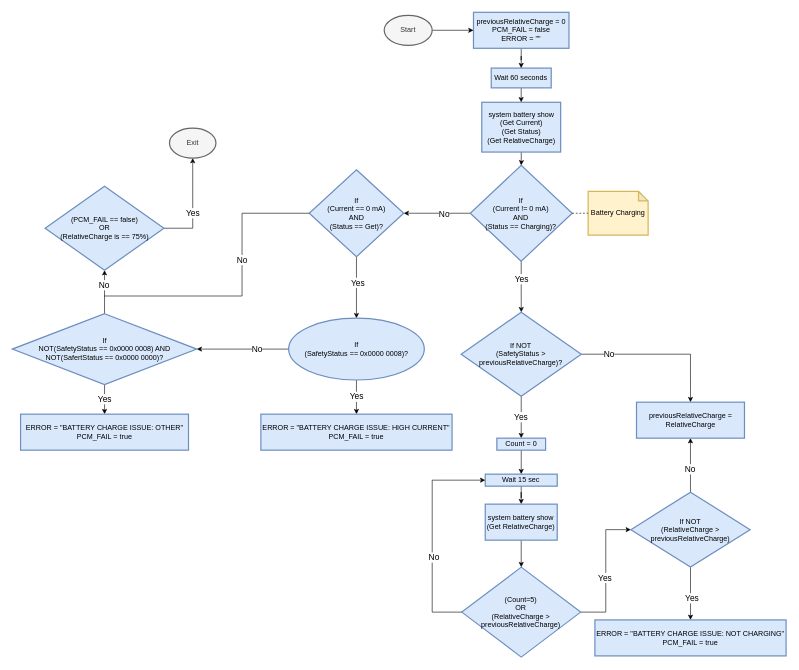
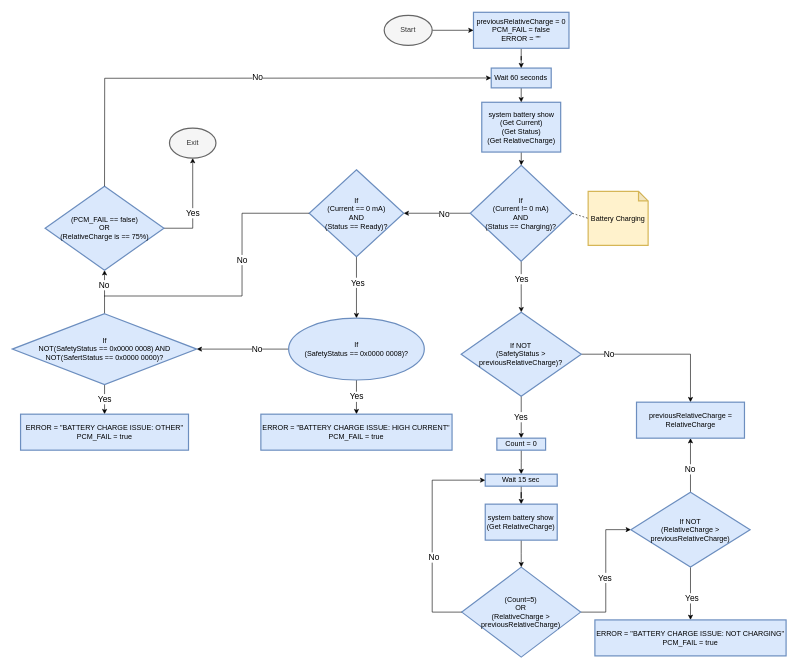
  <mxCell id="0" />
  <mxCell id="1" parent="0" />
  <mxCell id="2" value="" style="edgeStyle=orthogonalEdgeStyle;rounded=0;orthogonalLoop=1;jettySize=auto;html=1;" parent="1" source="6" target="9" edge="1"><mxGeometry relative="1" as="geometry" /></mxCell>
  <mxCell id="3" value="&lt;font style=&quot;font-size: 14px;&quot;&gt;No&lt;/font&gt;" style="edgeLabel;html=1;align=center;verticalAlign=middle;resizable=0;points=[];container=0;" parent="2" vertex="1" connectable="0"><mxGeometry x="-0.206" relative="1" as="geometry"><mxPoint as="offset" /></mxGeometry></mxCell>
  <mxCell id="4" value="" style="edgeStyle=orthogonalEdgeStyle;rounded=0;orthogonalLoop=1;jettySize=auto;html=1;" parent="1" source="6" target="13" edge="1"><mxGeometry relative="1" as="geometry" /></mxCell>
  <mxCell id="5" value="&lt;font style=&quot;font-size: 14px;&quot;&gt;Yes&lt;/font&gt;" style="edgeLabel;html=1;align=center;verticalAlign=middle;resizable=0;points=[];container=0;spacing=2;" parent="4" vertex="1" connectable="0"><mxGeometry x="-0.298" relative="1" as="geometry"><mxPoint as="offset" /></mxGeometry></mxCell>
  <mxCell id="6" value="&lt;div&gt;&lt;span style=&quot;background-color: initial;&quot;&gt;If&lt;/span&gt;&lt;/div&gt;&lt;div&gt;&lt;span style=&quot;background-color: initial;&quot;&gt;(Current != 0 mA)&lt;/span&gt;&lt;/div&gt;&lt;div&gt;&lt;span style=&quot;background-color: initial;&quot;&gt;AND&lt;/span&gt;&lt;/div&gt;&lt;div&gt;&lt;span style=&quot;background-color: initial;&quot;&gt;(Status == Charging)?&lt;/span&gt;&lt;/div&gt;" style="rhombus;whiteSpace=wrap;html=1;direction=west;container=0;strokeWidth=2;fillColor=#dae8fc;strokeColor=#6c8ebf;" parent="1" vertex="1"><mxGeometry x="783.44" y="275" width="170" height="160" as="geometry" /></mxCell>
  <mxCell id="7" value="" style="edgeStyle=orthogonalEdgeStyle;rounded=0;orthogonalLoop=1;jettySize=auto;html=1;" parent="1" source="9" target="29" edge="1"><mxGeometry relative="1" as="geometry" /></mxCell>
  <mxCell id="8" value="&lt;font style=&quot;font-size: 14px;&quot;&gt;Yes&lt;/font&gt;" style="edgeLabel;html=1;align=center;verticalAlign=middle;resizable=0;points=[];container=0;" parent="7" vertex="1" connectable="0"><mxGeometry x="-0.164" y="2" relative="1" as="geometry"><mxPoint as="offset" /></mxGeometry></mxCell>
- <mxCell id="9" value="&lt;div&gt;If&lt;/div&gt;(Current == 0 mA)&lt;div&gt;AND&lt;/div&gt;&lt;div&gt;(Status == Get)?&lt;br&gt;&lt;/div&gt;" style="rhombus;whiteSpace=wrap;html=1;container=0;strokeWidth=2;fillColor=#dae8fc;strokeColor=#6c8ebf;" parent="1" vertex="1"><mxGeometry x="514.99" y="282.5" width="157.5" height="145" as="geometry" /></mxCell>
+ <mxCell id="9" value="&lt;div&gt;If&lt;/div&gt;(Current == 0 mA)&lt;div&gt;AND&lt;/div&gt;&lt;div&gt;(Status == Ready)?&lt;br&gt;&lt;/div&gt;" style="rhombus;whiteSpace=wrap;html=1;container=0;strokeWidth=2;fillColor=#dae8fc;strokeColor=#6c8ebf;" parent="1" vertex="1"><mxGeometry x="514.99" y="282.5" width="157.5" height="145" as="geometry" /></mxCell>
  <mxCell id="10" value="&lt;font style=&quot;font-size: 14px;&quot;&gt;Yes&lt;/font&gt;" style="edgeStyle=orthogonalEdgeStyle;rounded=0;orthogonalLoop=1;jettySize=auto;html=1;" parent="1" source="13" target="15" edge="1"><mxGeometry x="0.011" relative="1" as="geometry"><mxPoint as="offset" /></mxGeometry></mxCell>
  <mxCell id="11" value="" style="edgeStyle=orthogonalEdgeStyle;rounded=0;orthogonalLoop=1;jettySize=auto;html=1;entryX=0.5;entryY=0;entryDx=0;entryDy=0;" parent="1" source="13" target="30" edge="1"><mxGeometry relative="1" as="geometry"><mxPoint x="1270" y="910" as="targetPoint" /></mxGeometry></mxCell>
  <mxCell id="12" value="&lt;font style=&quot;font-size: 14px;&quot;&gt;No&lt;/font&gt;" style="edgeLabel;html=1;align=center;verticalAlign=middle;resizable=0;points=[];container=0;" parent="11" vertex="1" connectable="0"><mxGeometry x="-0.648" y="1" relative="1" as="geometry"><mxPoint as="offset" /></mxGeometry></mxCell>
  <mxCell id="13" value="&lt;div style=&quot;&quot;&gt;If NOT&lt;br&gt;&lt;/div&gt;&lt;div style=&quot;&quot;&gt;&lt;span style=&quot;background-color: initial;&quot;&gt;(SafetyStatus &amp;gt; previousRelativeCharge)?&lt;/span&gt;&lt;/div&gt;" style="rhombus;whiteSpace=wrap;html=1;align=center;container=0;strokeWidth=2;fillColor=#dae8fc;strokeColor=#6c8ebf;" parent="1" vertex="1"><mxGeometry x="768.28" y="520" width="200.31" height="140" as="geometry" /></mxCell>
  <mxCell id="14" value="" style="edgeStyle=orthogonalEdgeStyle;rounded=0;orthogonalLoop=1;jettySize=auto;html=1;" parent="1" source="15" target="17" edge="1"><mxGeometry relative="1" as="geometry" /></mxCell>
  <mxCell id="15" value="Count = 0" style="whiteSpace=wrap;html=1;container=0;strokeWidth=2;fillColor=#dae8fc;strokeColor=#6c8ebf;" parent="1" vertex="1"><mxGeometry x="827.81" y="730" width="81.25" height="20" as="geometry" /></mxCell>
  <mxCell id="16" value="" style="edgeStyle=orthogonalEdgeStyle;rounded=0;orthogonalLoop=1;jettySize=auto;html=1;" parent="1" source="17" target="33" edge="1"><mxGeometry relative="1" as="geometry" /></mxCell>
  <mxCell id="17" value="&lt;div&gt;Wait 15 sec&lt;/div&gt;" style="whiteSpace=wrap;html=1;container=0;strokeWidth=2;fillColor=#dae8fc;strokeColor=#6c8ebf;" parent="1" vertex="1"><mxGeometry x="808.44" y="790" width="120" height="20" as="geometry" /></mxCell>
  <mxCell id="18" value="" style="edgeStyle=orthogonalEdgeStyle;rounded=0;orthogonalLoop=1;jettySize=auto;html=1;entryX=0;entryY=0.5;entryDx=0;entryDy=0;" parent="1" source="20" target="25" edge="1"><mxGeometry relative="1" as="geometry" /></mxCell>
  <mxCell id="19" value="&lt;font style=&quot;font-size: 14px;&quot;&gt;Yes&lt;/font&gt;" style="edgeLabel;html=1;align=center;verticalAlign=middle;resizable=0;points=[];container=0;" parent="18" vertex="1" connectable="0"><mxGeometry x="-0.106" y="2" relative="1" as="geometry"><mxPoint as="offset" /></mxGeometry></mxCell>
  <mxCell id="20" value="(Count=5)&lt;div&gt;&lt;span style=&quot;background-color: initial;&quot;&gt;OR&lt;/span&gt;&lt;div&gt;(RelativeCharge &amp;gt; previousRelativeCharge)&lt;br&gt;&lt;/div&gt;&lt;/div&gt;" style="rhombus;whiteSpace=wrap;html=1;container=0;strokeWidth=2;fillColor=#dae8fc;strokeColor=#6c8ebf;" parent="1" vertex="1"><mxGeometry x="769.37" y="945" width="198.14" height="150" as="geometry" /></mxCell>
  <mxCell id="21" value="" style="edgeStyle=orthogonalEdgeStyle;rounded=0;orthogonalLoop=1;jettySize=auto;html=1;" parent="1" source="25" target="30" edge="1"><mxGeometry relative="1" as="geometry" /></mxCell>
  <mxCell id="22" value="&lt;font style=&quot;font-size: 14px;&quot;&gt;No&lt;/font&gt;" style="edgeLabel;html=1;align=center;verticalAlign=middle;resizable=0;points=[];container=0;" parent="21" vertex="1" connectable="0"><mxGeometry x="-0.134" y="1" relative="1" as="geometry"><mxPoint as="offset" /></mxGeometry></mxCell>
  <mxCell id="23" value="" style="edgeStyle=orthogonalEdgeStyle;rounded=0;orthogonalLoop=1;jettySize=auto;html=1;" parent="1" source="25" target="31" edge="1"><mxGeometry relative="1" as="geometry" /></mxCell>
  <mxCell id="24" value="&lt;font style=&quot;font-size: 14px;&quot;&gt;Yes&lt;/font&gt;" style="edgeLabel;html=1;align=center;verticalAlign=middle;resizable=0;points=[];container=0;" parent="23" vertex="1" connectable="0"><mxGeometry x="0.149" y="2" relative="1" as="geometry"><mxPoint as="offset" /></mxGeometry></mxCell>
  <mxCell id="25" value="&lt;div&gt;If NOT&lt;br&gt;&lt;/div&gt;&lt;div&gt;&lt;span style=&quot;background-color: initial;&quot;&gt;(RelativeCharge &amp;gt; previousRelativeCharge)&lt;/span&gt;&lt;/div&gt;" style="rhombus;whiteSpace=wrap;html=1;container=0;strokeWidth=2;fillColor=#dae8fc;strokeColor=#6c8ebf;" parent="1" vertex="1"><mxGeometry x="1051.26" y="820" width="198.74" height="125" as="geometry" /></mxCell>
  <mxCell id="26" value="&lt;font style=&quot;font-size: 14px;&quot;&gt;Yes&lt;/font&gt;" style="edgeStyle=orthogonalEdgeStyle;rounded=0;orthogonalLoop=1;jettySize=auto;html=1;" parent="1" source="29" target="34" edge="1"><mxGeometry x="-0.001" relative="1" as="geometry"><mxPoint as="offset" /></mxGeometry></mxCell>
  <mxCell id="27" value="" style="edgeStyle=orthogonalEdgeStyle;rounded=0;orthogonalLoop=1;jettySize=auto;html=1;" parent="1" source="29" target="38" edge="1"><mxGeometry relative="1" as="geometry" /></mxCell>
  <mxCell id="28" value="&lt;font style=&quot;font-size: 14px;&quot;&gt;No&lt;/font&gt;" style="edgeLabel;html=1;align=center;verticalAlign=middle;resizable=0;points=[];container=0;" parent="27" vertex="1" connectable="0"><mxGeometry x="-0.313" relative="1" as="geometry"><mxPoint as="offset" /></mxGeometry></mxCell>
  <mxCell id="29" value="If&lt;div&gt;(SafetyStatus == 0x0000 0008)?&lt;/div&gt;" style="ellipse;whiteSpace=wrap;html=1;container=0;strokeWidth=2;fillColor=#dae8fc;strokeColor=#6c8ebf;" parent="1" vertex="1"><mxGeometry x="480.62" y="530" width="226.25" height="103" as="geometry" /></mxCell>
  <mxCell id="30" value="previousRelativeCharge = RelativeCharge" style="whiteSpace=wrap;html=1;container=0;strokeWidth=2;fillColor=#dae8fc;strokeColor=#6c8ebf;" parent="1" vertex="1"><mxGeometry x="1060.63" y="670" width="180" height="60" as="geometry" /></mxCell>
  <mxCell id="31" value="&lt;div&gt;ERROR = &quot;BATTERY CHARGE ISSUE: NOT CHARGING&quot;&lt;br&gt;&lt;/div&gt;&lt;div&gt;PCM_FAIL = true&lt;/div&gt;" style="whiteSpace=wrap;html=1;container=0;strokeWidth=2;fillColor=#dae8fc;strokeColor=#6c8ebf;" parent="1" vertex="1"><mxGeometry x="991.26" y="1033" width="318.74" height="60" as="geometry" /></mxCell>
  <mxCell id="32" value="" style="edgeStyle=orthogonalEdgeStyle;rounded=0;orthogonalLoop=1;jettySize=auto;html=1;" parent="1" source="33" target="20" edge="1"><mxGeometry relative="1" as="geometry" /></mxCell>
  <mxCell id="33" value="system battery show (Get&amp;nbsp;&lt;span style=&quot;background-color: initial;&quot;&gt;RelativeCharge)&lt;/span&gt;" style="rounded=0;whiteSpace=wrap;html=1;container=0;strokeWidth=2;fillColor=#dae8fc;strokeColor=#6c8ebf;" parent="1" vertex="1"><mxGeometry x="808.44" y="840" width="120" height="60" as="geometry" /></mxCell>
  <mxCell id="34" value="&lt;div&gt;ERROR = &quot;BATTERY CHARGE ISSUE: HIGH CURRENT&quot;&lt;br&gt;&lt;/div&gt;&lt;div&gt;PCM_FAIL = true&lt;/div&gt;" style="whiteSpace=wrap;html=1;container=0;strokeWidth=2;fillColor=#dae8fc;strokeColor=#6c8ebf;" parent="1" vertex="1"><mxGeometry x="434.37" y="690" width="318.74" height="60" as="geometry" /></mxCell>
  <mxCell id="35" value="&lt;font style=&quot;font-size: 14px;&quot;&gt;Yes&lt;/font&gt;" style="edgeStyle=orthogonalEdgeStyle;rounded=0;orthogonalLoop=1;jettySize=auto;html=1;" parent="1" source="38" target="39" edge="1"><mxGeometry relative="1" as="geometry" /></mxCell>
  <mxCell id="36" value="" style="edgeStyle=orthogonalEdgeStyle;rounded=0;orthogonalLoop=1;jettySize=auto;html=1;" parent="1" source="38" target="50" edge="1"><mxGeometry relative="1" as="geometry" /></mxCell>
  <mxCell id="37" value="&lt;font style=&quot;font-size: 14px;&quot;&gt;No&lt;/font&gt;" style="edgeLabel;html=1;align=center;verticalAlign=middle;resizable=0;points=[];container=0;" vertex="1" connectable="0" parent="36"><mxGeometry x="0.335" y="1" relative="1" as="geometry"><mxPoint as="offset" /></mxGeometry></mxCell>
  <mxCell id="38" value="&lt;div&gt;If&lt;/div&gt;NOT(SafetyStatus == 0x0000 0008) AND NOT(SafertStatus == 0x0000 0000)?" style="rhombus;whiteSpace=wrap;html=1;container=0;strokeWidth=2;fillColor=#dae8fc;strokeColor=#6c8ebf;" parent="1" vertex="1"><mxGeometry x="20" y="522.5" width="307.51" height="118" as="geometry" /></mxCell>
  <mxCell id="39" value="&lt;div&gt;ERROR = &quot;BATTERY CHARGE ISSUE: OTHER&quot;&lt;br&gt;&lt;/div&gt;&lt;div&gt;PCM_FAIL = true&lt;/div&gt;" style="whiteSpace=wrap;html=1;container=0;strokeWidth=2;fillColor=#dae8fc;strokeColor=#6c8ebf;" parent="1" vertex="1"><mxGeometry x="33.75" y="690" width="280" height="60" as="geometry" /></mxCell>
  <mxCell id="40" value="" style="edgeStyle=orthogonalEdgeStyle;rounded=0;orthogonalLoop=1;jettySize=auto;html=1;" parent="1" source="41" target="6" edge="1"><mxGeometry relative="1" as="geometry" /></mxCell>
  <mxCell id="41" value="system battery show&lt;div&gt;(Get&amp;nbsp;Current)&lt;br&gt;(Get Status)&lt;/div&gt;&lt;div&gt;(Get&amp;nbsp;RelativeCharge)&lt;/div&gt;" style="rounded=0;whiteSpace=wrap;html=1;container=0;strokeWidth=2;fillColor=#dae8fc;strokeColor=#6c8ebf;" parent="1" vertex="1"><mxGeometry x="802.65" y="170" width="131.56" height="83" as="geometry" /></mxCell>
  <mxCell id="42" value="" style="edgeStyle=orthogonalEdgeStyle;rounded=0;orthogonalLoop=1;jettySize=auto;html=1;" parent="1" source="43" target="41" edge="1"><mxGeometry relative="1" as="geometry" /></mxCell>
  <mxCell id="43" value="Wait 60 seconds" style="rounded=0;whiteSpace=wrap;html=1;container=0;strokeWidth=2;fillColor=#dae8fc;strokeColor=#6c8ebf;" parent="1" vertex="1"><mxGeometry x="818.43" y="113" width="100" height="33" as="geometry" /></mxCell>
  <mxCell id="44" value="" style="edgeStyle=orthogonalEdgeStyle;rounded=0;orthogonalLoop=1;jettySize=auto;html=1;strokeWidth=1;" parent="1" source="45" target="43" edge="1"><mxGeometry relative="1" as="geometry" /></mxCell>
  <mxCell id="45" value="&lt;div&gt;previousRelativeCharge = 0&lt;/div&gt;&lt;div&gt;PCM_FAIL = false&lt;/div&gt;&lt;div&gt;ERROR = &quot;&quot;&lt;/div&gt;" style="rounded=0;whiteSpace=wrap;html=1;container=0;strokeWidth=2;fillColor=#dae8fc;strokeColor=#6c8ebf;" parent="1" vertex="1"><mxGeometry x="788.83" y="20" width="159.22" height="60" as="geometry" /></mxCell>
  <mxCell id="46" value="" style="endArrow=classic;html=1;rounded=0;entryX=0;entryY=0.5;entryDx=0;entryDy=0;exitX=0;exitY=0.5;exitDx=0;exitDy=0;" parent="1" source="20" target="17" edge="1"><mxGeometry width="50" height="50" relative="1" as="geometry"><mxPoint x="740" y="1060" as="sourcePoint" /><mxPoint x="770" y="800" as="targetPoint" /><Array as="points"><mxPoint x="720" y="1020" /><mxPoint x="720" y="800" /></Array></mxGeometry></mxCell>
  <mxCell id="47" value="&lt;font style=&quot;font-size: 14px;&quot;&gt;No&lt;/font&gt;" style="edgeLabel;html=1;align=center;verticalAlign=middle;resizable=0;points=[];container=0;" parent="46" vertex="1" connectable="0"><mxGeometry x="-0.211" y="-2" relative="1" as="geometry"><mxPoint as="offset" /></mxGeometry></mxCell>
  <mxCell id="48" value="" style="edgeStyle=orthogonalEdgeStyle;rounded=0;orthogonalLoop=1;jettySize=auto;html=1;" parent="1" source="50" target="55" edge="1"><mxGeometry relative="1" as="geometry" /></mxCell>
  <mxCell id="49" value="&lt;font style=&quot;font-size: 14px;&quot;&gt;Yes&lt;/font&gt;" style="edgeLabel;html=1;align=center;verticalAlign=middle;resizable=0;points=[];container=0;" parent="48" vertex="1" connectable="0"><mxGeometry x="-0.111" relative="1" as="geometry"><mxPoint as="offset" /></mxGeometry></mxCell>
  <mxCell id="50" value="(PCM_FAIL == false)&lt;div&gt;OR&lt;/div&gt;&lt;div&gt;(RelativeCharge is == 75%)&lt;/div&gt;" style="rhombus;whiteSpace=wrap;html=1;container=0;strokeWidth=2;fillColor=#dae8fc;strokeColor=#6c8ebf;" parent="1" vertex="1"><mxGeometry x="74.69" y="310" width="198.12" height="140" as="geometry" /></mxCell>
+ <mxCell id="51" value="" style="endArrow=classic;html=1;rounded=0;exitX=0.5;exitY=0;exitDx=0;exitDy=0;entryX=0;entryY=0.5;entryDx=0;entryDy=0;" parent="1" source="50" target="43" edge="1"><mxGeometry width="50" height="50" relative="1" as="geometry"><mxPoint x="480" y="290" as="sourcePoint" /><mxPoint x="680" y="113" as="targetPoint" /><Array as="points"><mxPoint x="174" y="130" /></Array></mxGeometry></mxCell>
+ <mxCell id="52" value="&lt;font style=&quot;font-size: 14px;&quot;&gt;No&lt;/font&gt;" style="edgeLabel;html=1;align=center;verticalAlign=middle;resizable=0;points=[];container=0;" parent="51" vertex="1" connectable="0"><mxGeometry x="0.053" y="1" relative="1" as="geometry"><mxPoint x="1" as="offset" /></mxGeometry></mxCell>
  <mxCell id="53" value="" style="edgeStyle=orthogonalEdgeStyle;rounded=0;orthogonalLoop=1;jettySize=auto;html=1;" parent="1" source="54" target="45" edge="1"><mxGeometry relative="1" as="geometry" /></mxCell>
  <mxCell id="54" value="Start" style="ellipse;whiteSpace=wrap;html=1;container=0;strokeWidth=2;fillColor=#f5f5f5;fontColor=#333333;strokeColor=#666666;" parent="1" vertex="1"><mxGeometry x="640" y="25" width="80" height="50" as="geometry" /></mxCell>
  <mxCell id="55" value="Exit" style="ellipse;whiteSpace=wrap;html=1;container=0;strokeWidth=2;fillColor=#f5f5f5;fontColor=#333333;strokeColor=#666666;" parent="1" vertex="1"><mxGeometry x="281.99" y="213" width="77.51" height="50" as="geometry" /></mxCell>
- <mxCell id="56" value="Battery Charging" style="shape=note;whiteSpace=wrap;html=1;backgroundOutline=1;darkOpacity=0.05;size=16;container=0;strokeWidth=2;fillColor=#fff2cc;strokeColor=#d6b656;" vertex="1" parent="1"><mxGeometry x="980" y="318.5" width="100" height="73" as="geometry" /></mxCell>
+ <mxCell id="56" value="Battery Charging" style="shape=note;whiteSpace=wrap;html=1;backgroundOutline=1;darkOpacity=0.05;size=16;container=0;strokeWidth=2;fillColor=#fff2cc;strokeColor=#d6b656;" vertex="1" parent="1"><mxGeometry x="980" y="318.5" width="100" height="90" as="geometry" /></mxCell>
  <mxCell id="57" value="" style="endArrow=none;dashed=1;html=1;rounded=0;entryX=0;entryY=0.5;entryDx=0;entryDy=0;entryPerimeter=0;exitX=0;exitY=0.5;exitDx=0;exitDy=0;" edge="1" parent="1" source="6" target="56"><mxGeometry width="50" height="50" relative="1" as="geometry"><mxPoint x="953.44" y="493" as="sourcePoint" /><mxPoint x="1003.44" y="443" as="targetPoint" /></mxGeometry></mxCell>
  <mxCell id="58" value="" style="endArrow=none;html=1;rounded=0;entryX=0;entryY=0.5;entryDx=0;entryDy=0;" edge="1" parent="1" target="9"><mxGeometry width="50" height="50" relative="1" as="geometry"><mxPoint x="172.99" y="493" as="sourcePoint" /><mxPoint x="509.99" y="383" as="targetPoint" /><Array as="points"><mxPoint x="402.99" y="493" /><mxPoint x="402.99" y="355" /></Array></mxGeometry></mxCell>
  <mxCell id="59" value="&lt;font style=&quot;font-size: 14px;&quot;&gt;No&lt;/font&gt;" style="edgeLabel;html=1;align=center;verticalAlign=middle;resizable=0;points=[];container=0;" vertex="1" connectable="0" parent="58"><mxGeometry x="0.212" relative="1" as="geometry"><mxPoint as="offset" /></mxGeometry></mxCell>
